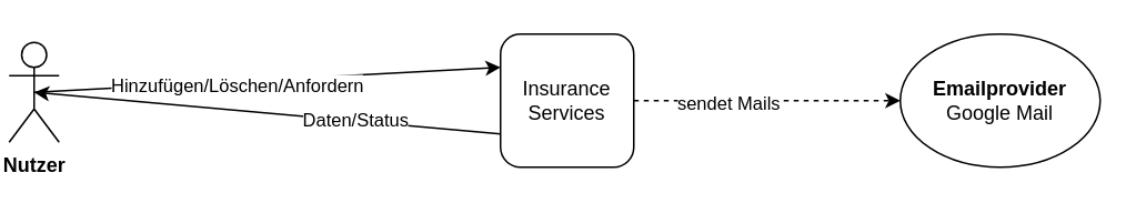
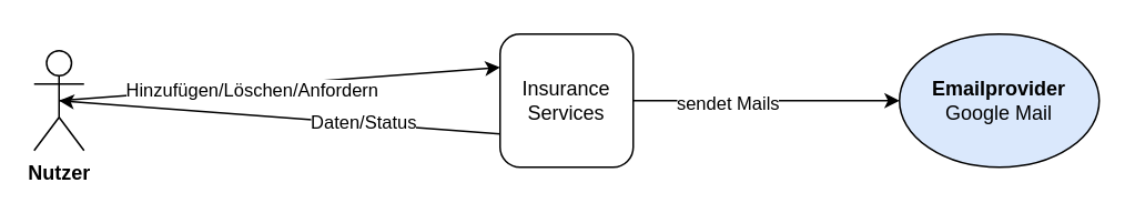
  <mxCell id="0" />
  <mxCell id="1" parent="0" />
- <mxCell id="2" value="&lt;b&gt;Nutzer&lt;/b&gt;" style="shape=umlActor;verticalLabelPosition=bottom;verticalAlign=top;html=1;outlineConnect=0;" vertex="1" parent="1"><mxGeometry x="5" y="25" width="30" height="60" as="geometry" /></mxCell>
- <mxCell id="3" value="&lt;b&gt;Emailprovider&lt;/b&gt;&lt;br&gt;Google Mail" style="ellipse;whiteSpace=wrap;html=1;" vertex="1" parent="1"><mxGeometry x="540" y="20" width="120" height="80" as="geometry" /></mxCell>
+ <mxCell id="2" value="&lt;b&gt;Nutzer&lt;/b&gt;" style="shape=umlActor;verticalLabelPosition=bottom;verticalAlign=top;html=1;outlineConnect=0;" vertex="1" parent="1"><mxGeometry x="20" y="30" width="30" height="60" as="geometry" /></mxCell>
+ <mxCell id="3" value="&lt;b&gt;Emailprovider&lt;/b&gt;&lt;br&gt;Google Mail" style="ellipse;whiteSpace=wrap;html=1;fillColor=#dae8fc;" vertex="1" parent="1"><mxGeometry x="540" y="20" width="120" height="80" as="geometry" /></mxCell>
  <mxCell id="4" value="Insurance Services" style="whiteSpace=wrap;html=1;aspect=fixed;rounded=1;" vertex="1" parent="1"><mxGeometry x="300" y="20" width="80" height="80" as="geometry" /></mxCell>
- <mxCell id="5" value="" style="endArrow=classic;html=1;rounded=0;exitX=1;exitY=0.5;exitDx=0;exitDy=0;entryX=0;entryY=0.5;entryDx=0;entryDy=0;dashed=1;" edge="1" parent="1" source="4" target="3"><mxGeometry width="50" height="50" relative="1" as="geometry"><mxPoint x="540" y="260" as="sourcePoint" /><mxPoint x="590" y="210" as="targetPoint" /></mxGeometry></mxCell>
+ <mxCell id="5" value="" style="endArrow=classic;html=1;rounded=0;exitX=1;exitY=0.5;exitDx=0;exitDy=0;entryX=0;entryY=0.5;entryDx=0;entryDy=0;" edge="1" parent="1" source="4" target="3"><mxGeometry width="50" height="50" relative="1" as="geometry"><mxPoint x="540" y="260" as="sourcePoint" /><mxPoint x="590" y="210" as="targetPoint" /></mxGeometry></mxCell>
  <mxCell id="6" value="sendet Mails" style="edgeLabel;html=1;align=center;verticalAlign=middle;resizable=0;points=[];" vertex="1" connectable="0" parent="5"><mxGeometry x="-0.3" y="-1" relative="1" as="geometry"><mxPoint as="offset" /></mxGeometry></mxCell>
  <mxCell id="7" value="" style="endArrow=classic;html=1;rounded=0;exitX=0.5;exitY=0.5;exitDx=0;exitDy=0;exitPerimeter=0;entryX=0;entryY=0.25;entryDx=0;entryDy=0;" edge="1" parent="1" source="2" target="4"><mxGeometry width="50" height="50" relative="1" as="geometry"><mxPoint x="540" y="260" as="sourcePoint" /><mxPoint x="590" y="210" as="targetPoint" /></mxGeometry></mxCell>
  <mxCell id="8" value="Hinzufügen/Löschen/Anfordern" style="edgeLabel;html=1;align=center;verticalAlign=middle;resizable=0;points=[];" vertex="1" connectable="0" parent="7"><mxGeometry x="-0.128" y="-2" relative="1" as="geometry"><mxPoint as="offset" /></mxGeometry></mxCell>
  <mxCell id="9" value="" style="endArrow=classic;html=1;rounded=0;exitX=0;exitY=0.75;exitDx=0;exitDy=0;entryX=0.5;entryY=0.5;entryDx=0;entryDy=0;entryPerimeter=0;" edge="1" parent="1" source="4" target="2"><mxGeometry width="50" height="50" relative="1" as="geometry"><mxPoint x="540" y="260" as="sourcePoint" /><mxPoint x="590" y="210" as="targetPoint" /></mxGeometry></mxCell>
  <mxCell id="10" value="Daten/Status" style="edgeLabel;html=1;align=center;verticalAlign=middle;resizable=0;points=[];" vertex="1" connectable="0" parent="9"><mxGeometry x="-0.375" y="-1" relative="1" as="geometry"><mxPoint as="offset" /></mxGeometry></mxCell>
